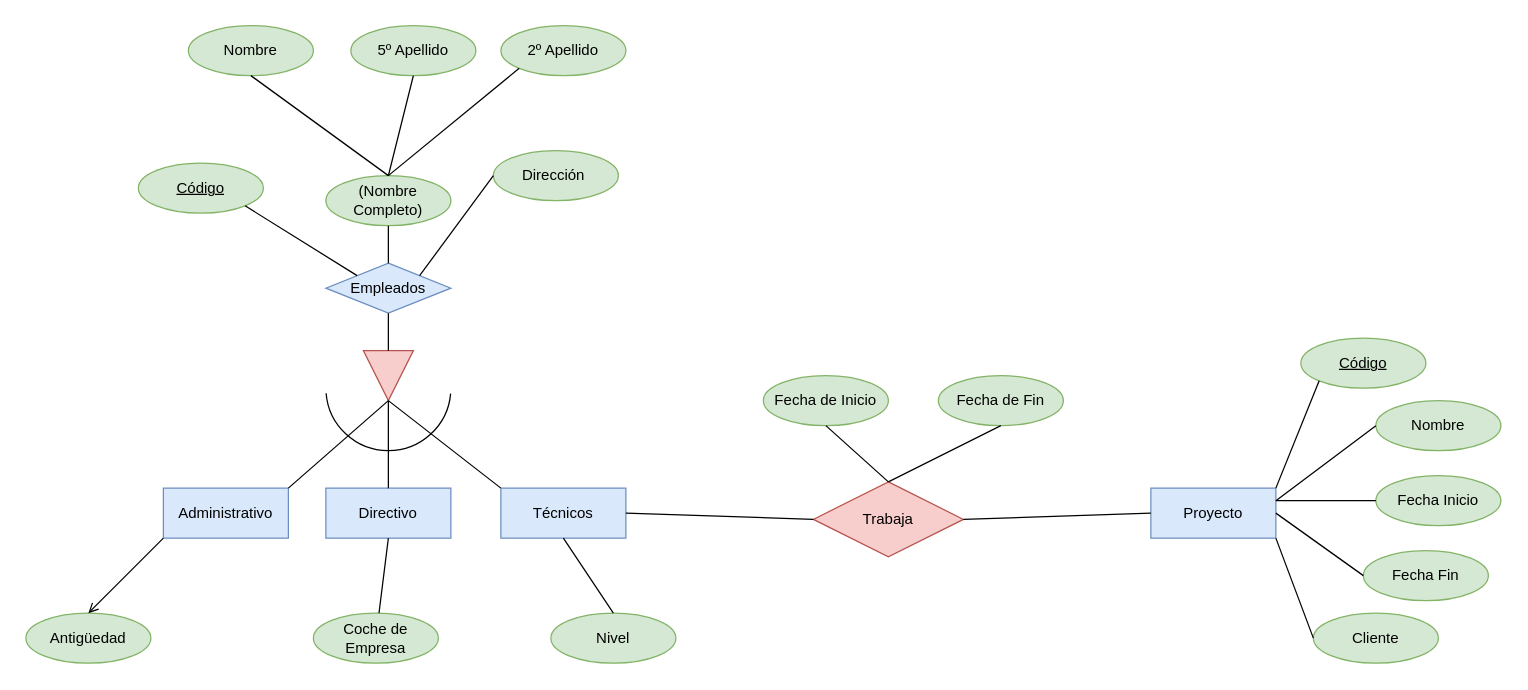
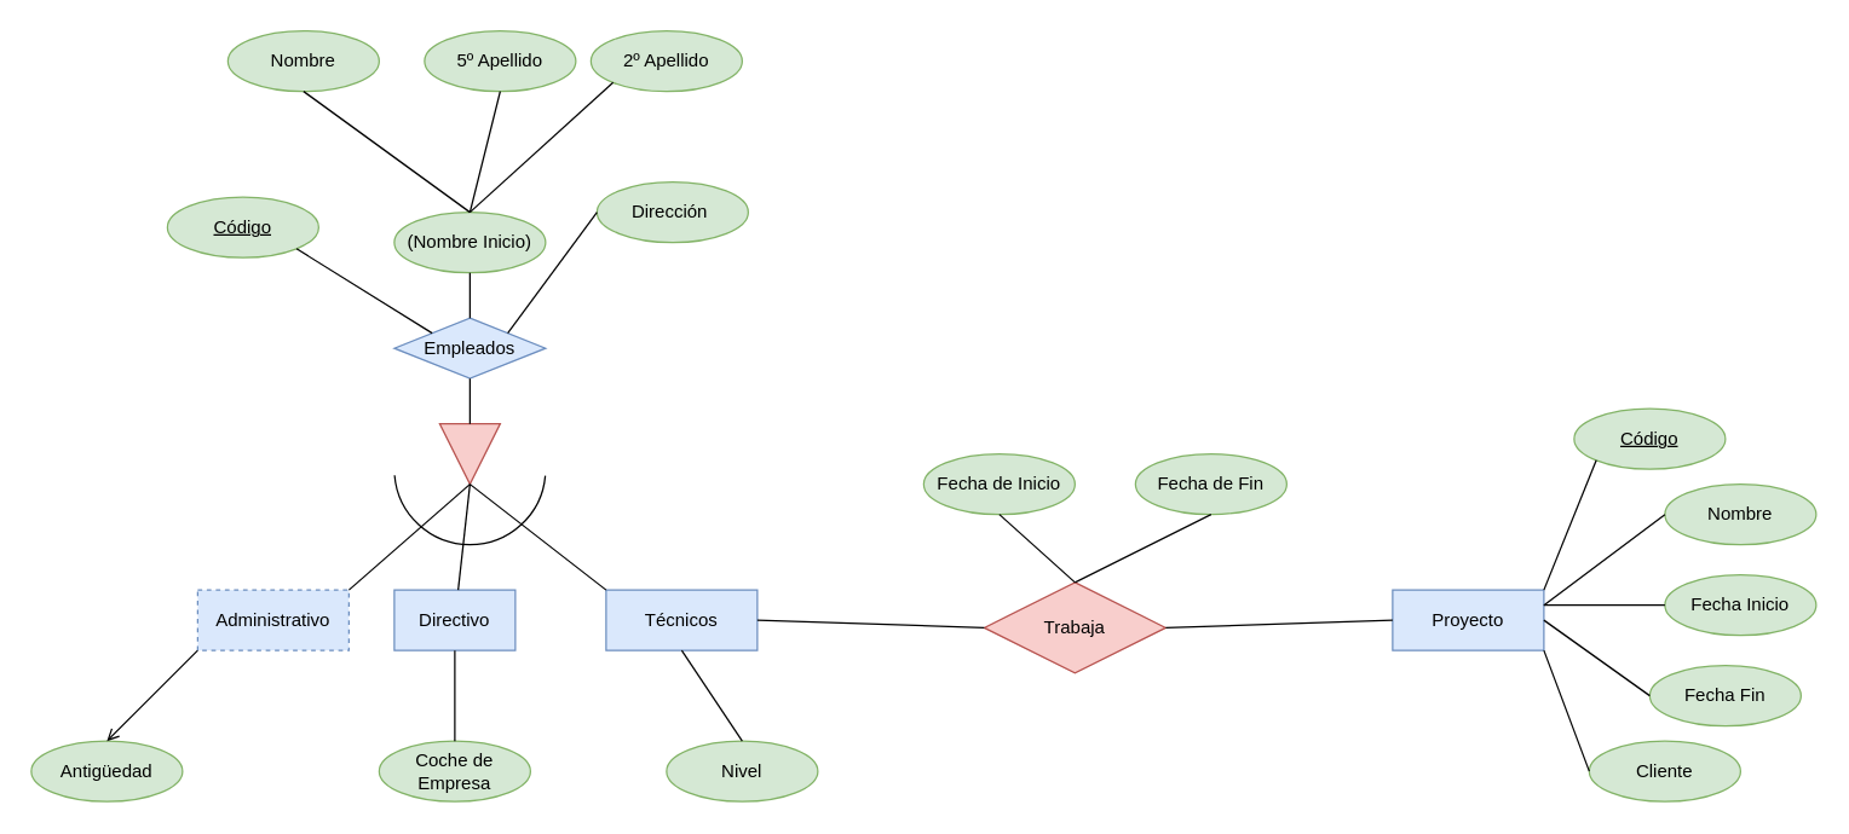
  <mxCell id="0" />
  <mxCell id="1" parent="0" />
  <mxCell id="2" value="Empleados" style="rhombus;arcSize=10;whiteSpace=wrap;html=1;align=center;fillColor=#dae8fc;strokeColor=#6c8ebf;" vertex="1" parent="1"><mxGeometry x="260" y="210" width="100" height="40" as="geometry" /></mxCell>
- <mxCell id="3" value="Administrativo" style="whiteSpace=wrap;html=1;align=center;fillColor=#dae8fc;strokeColor=#6c8ebf;" vertex="1" parent="1"><mxGeometry x="130" y="390" width="100" height="40" as="geometry" /></mxCell>
- <mxCell id="4" value="Directivo" style="whiteSpace=wrap;html=1;align=center;fillColor=#dae8fc;strokeColor=#6c8ebf;" vertex="1" parent="1"><mxGeometry x="260" y="390" width="100" height="40" as="geometry" /></mxCell>
+ <mxCell id="3" value="Administrativo" style="whiteSpace=wrap;html=1;align=center;fillColor=#dae8fc;strokeColor=#6c8ebf;dashed=1;" vertex="1" parent="1"><mxGeometry x="130" y="390" width="100" height="40" as="geometry" /></mxCell>
+ <mxCell id="4" value="Directivo" style="whiteSpace=wrap;html=1;align=center;fillColor=#dae8fc;strokeColor=#6c8ebf;" vertex="1" parent="1"><mxGeometry x="260" y="390" width="80" height="40" as="geometry" /></mxCell>
  <mxCell id="5" value="Técnicos" style="whiteSpace=wrap;html=1;align=center;fillColor=#dae8fc;strokeColor=#6c8ebf;" vertex="1" parent="1"><mxGeometry x="400" y="390" width="100" height="40" as="geometry" /></mxCell>
  <mxCell id="6" value="Proyecto" style="whiteSpace=wrap;html=1;align=center;fillColor=#dae8fc;strokeColor=#6c8ebf;" vertex="1" parent="1"><mxGeometry x="920" y="390" width="100" height="40" as="geometry" /></mxCell>
  <mxCell id="7" value="" style="verticalLabelPosition=bottom;verticalAlign=top;html=1;shape=mxgraph.basic.acute_triangle;dx=0.5;rotation=-180;fillColor=#f8cecc;strokeColor=#b85450;" vertex="1" parent="1"><mxGeometry x="290" y="280" width="40" height="40" as="geometry" /></mxCell>
  <mxCell id="8" value="" style="endArrow=none;html=1;rounded=0;exitX=0.5;exitY=1;exitDx=0;exitDy=0;entryX=0.5;entryY=1;entryDx=0;entryDy=0;entryPerimeter=0;" edge="1" parent="1" source="2" target="7"><mxGeometry relative="1" as="geometry"><mxPoint x="410" y="430" as="sourcePoint" /><mxPoint x="570" y="430" as="targetPoint" /></mxGeometry></mxCell>
  <mxCell id="9" value="" style="endArrow=none;html=1;rounded=0;entryX=0;entryY=0;entryDx=20;entryDy=0;entryPerimeter=0;" edge="1" parent="1" source="4" target="7"><mxGeometry relative="1" as="geometry"><mxPoint x="410" y="430" as="sourcePoint" /><mxPoint x="570" y="430" as="targetPoint" /></mxGeometry></mxCell>
  <mxCell id="10" value="" style="endArrow=none;html=1;rounded=0;exitX=0;exitY=0;exitDx=0;exitDy=0;entryX=0;entryY=0;entryDx=20;entryDy=0;entryPerimeter=0;" edge="1" parent="1" source="5" target="7"><mxGeometry relative="1" as="geometry"><mxPoint x="410" y="430" as="sourcePoint" /><mxPoint x="310" y="360" as="targetPoint" /></mxGeometry></mxCell>
  <mxCell id="11" value="" style="endArrow=none;html=1;rounded=0;exitX=1;exitY=0;exitDx=0;exitDy=0;" edge="1" parent="1" source="3"><mxGeometry relative="1" as="geometry"><mxPoint x="410" y="430" as="sourcePoint" /><mxPoint x="310" y="320" as="targetPoint" /></mxGeometry></mxCell>
  <mxCell id="12" value="Código" style="ellipse;whiteSpace=wrap;html=1;align=center;fontStyle=4;fillColor=#d5e8d4;strokeColor=#82b366;" vertex="1" parent="1"><mxGeometry x="110" y="130" width="100" height="40" as="geometry" /></mxCell>
- <mxCell id="13" value="(Nombre Completo)" style="ellipse;whiteSpace=wrap;html=1;align=center;fillColor=#d5e8d4;strokeColor=#82b366;" vertex="1" parent="1"><mxGeometry x="260" y="140" width="100" height="40" as="geometry" /></mxCell>
+ <mxCell id="13" value="(Nombre Inicio)" style="ellipse;whiteSpace=wrap;html=1;align=center;fillColor=#d5e8d4;strokeColor=#82b366;" vertex="1" parent="1"><mxGeometry x="260" y="140" width="100" height="40" as="geometry" /></mxCell>
  <mxCell id="14" value="Nombre" style="ellipse;whiteSpace=wrap;html=1;align=center;fillColor=#d5e8d4;strokeColor=#82b366;" vertex="1" parent="1"><mxGeometry x="150" y="20" width="100" height="40" as="geometry" /></mxCell>
  <mxCell id="15" value="5º Apellido" style="ellipse;whiteSpace=wrap;html=1;align=center;fillColor=#d5e8d4;strokeColor=#82b366;" vertex="1" parent="1"><mxGeometry x="280" y="20" width="100" height="40" as="geometry" /></mxCell>
- <mxCell id="16" value="2º Apellido" style="ellipse;whiteSpace=wrap;html=1;align=center;fillColor=#d5e8d4;strokeColor=#82b366;" vertex="1" parent="1"><mxGeometry x="400" y="20" width="100" height="40" as="geometry" /></mxCell>
+ <mxCell id="16" value="2º Apellido" style="ellipse;whiteSpace=wrap;html=1;align=center;fillColor=#d5e8d4;strokeColor=#82b366;" vertex="1" parent="1"><mxGeometry x="390" y="20" width="100" height="40" as="geometry" /></mxCell>
  <mxCell id="17" value="Dirección&amp;nbsp;" style="ellipse;whiteSpace=wrap;html=1;align=center;fillColor=#d5e8d4;strokeColor=#82b366;" vertex="1" parent="1"><mxGeometry x="394" y="120" width="100" height="40" as="geometry" /></mxCell>
  <mxCell id="18" value="" style="endArrow=none;html=1;rounded=0;exitX=0.5;exitY=0;exitDx=0;exitDy=0;entryX=0;entryY=1;entryDx=0;entryDy=0;" edge="1" parent="1" source="13" target="16"><mxGeometry relative="1" as="geometry"><mxPoint x="410" y="70" as="sourcePoint" /><mxPoint x="570" y="70" as="targetPoint" /></mxGeometry></mxCell>
  <mxCell id="19" value="" style="endArrow=none;html=1;rounded=0;entryX=0.5;entryY=1;entryDx=0;entryDy=0;exitX=0.5;exitY=0;exitDx=0;exitDy=0;" edge="1" parent="1" source="13" target="15"><mxGeometry relative="1" as="geometry"><mxPoint x="410" y="70" as="sourcePoint" /><mxPoint x="570" y="70" as="targetPoint" /></mxGeometry></mxCell>
  <mxCell id="20" value="" style="endArrow=none;html=1;rounded=0;entryX=0.5;entryY=0;entryDx=0;entryDy=0;exitX=0.5;exitY=1;exitDx=0;exitDy=0;" edge="1" parent="1" source="14" target="13"><mxGeometry relative="1" as="geometry"><mxPoint x="410" y="70" as="sourcePoint" /><mxPoint x="570" y="70" as="targetPoint" /></mxGeometry></mxCell>
  <mxCell id="21" value="" style="endArrow=none;html=1;rounded=0;entryX=0;entryY=0.5;entryDx=0;entryDy=0;exitX=1;exitY=0;exitDx=0;exitDy=0;" edge="1" parent="1" source="2" target="17"><mxGeometry relative="1" as="geometry"><mxPoint x="410" y="70" as="sourcePoint" /><mxPoint x="570" y="70" as="targetPoint" /></mxGeometry></mxCell>
  <mxCell id="22" value="" style="endArrow=none;html=1;rounded=0;entryX=0.5;entryY=1;entryDx=0;entryDy=0;exitX=0.5;exitY=0;exitDx=0;exitDy=0;" edge="1" parent="1" source="2" target="13"><mxGeometry relative="1" as="geometry"><mxPoint x="410" y="70" as="sourcePoint" /><mxPoint x="570" y="70" as="targetPoint" /></mxGeometry></mxCell>
  <mxCell id="23" value="" style="endArrow=none;html=1;rounded=0;entryX=0;entryY=0;entryDx=0;entryDy=0;exitX=1;exitY=1;exitDx=0;exitDy=0;" edge="1" parent="1" source="12" target="2"><mxGeometry relative="1" as="geometry"><mxPoint x="410" y="70" as="sourcePoint" /><mxPoint x="570" y="70" as="targetPoint" /></mxGeometry></mxCell>
  <mxCell id="24" value="Antigüedad" style="ellipse;whiteSpace=wrap;html=1;align=center;fillColor=#d5e8d4;strokeColor=#82b366;" vertex="1" parent="1"><mxGeometry x="20" y="490" width="100" height="40" as="geometry" /></mxCell>
  <mxCell id="25" value="" style="endArrow=open;html=1;rounded=0;exitX=0;exitY=1;exitDx=0;exitDy=0;entryX=0.5;entryY=0;entryDx=0;entryDy=0;" edge="1" parent="1" source="3" target="24"><mxGeometry relative="1" as="geometry"><mxPoint x="410" y="310" as="sourcePoint" /><mxPoint x="570" y="310" as="targetPoint" /></mxGeometry></mxCell>
  <mxCell id="26" value="Coche de Empresa" style="ellipse;whiteSpace=wrap;html=1;align=center;fillColor=#d5e8d4;strokeColor=#82b366;" vertex="1" parent="1"><mxGeometry x="250" y="490" width="100" height="40" as="geometry" /></mxCell>
  <mxCell id="27" value="Nivel" style="ellipse;whiteSpace=wrap;html=1;align=center;fillColor=#d5e8d4;strokeColor=#82b366;" vertex="1" parent="1"><mxGeometry x="440" y="490" width="100" height="40" as="geometry" /></mxCell>
  <mxCell id="28" value="" style="endArrow=none;html=1;rounded=0;exitX=0.5;exitY=1;exitDx=0;exitDy=0;entryX=0.5;entryY=0;entryDx=0;entryDy=0;" edge="1" parent="1" source="5" target="27"><mxGeometry relative="1" as="geometry"><mxPoint x="410" y="310" as="sourcePoint" /><mxPoint x="570" y="310" as="targetPoint" /></mxGeometry></mxCell>
  <mxCell id="29" value="" style="endArrow=none;html=1;rounded=0;entryX=0.5;entryY=1;entryDx=0;entryDy=0;" edge="1" parent="1" source="26" target="4"><mxGeometry relative="1" as="geometry"><mxPoint x="410" y="310" as="sourcePoint" /><mxPoint x="570" y="310" as="targetPoint" /></mxGeometry></mxCell>
  <mxCell id="30" value="Trabaja" style="shape=rhombus;perimeter=rhombusPerimeter;whiteSpace=wrap;html=1;align=center;fillColor=#f8cecc;strokeColor=#b85450;" vertex="1" parent="1"><mxGeometry x="650" y="385" width="120" height="60" as="geometry" /></mxCell>
  <mxCell id="31" value="" style="endArrow=none;html=1;rounded=0;entryX=0;entryY=0.5;entryDx=0;entryDy=0;exitX=1;exitY=0.5;exitDx=0;exitDy=0;" edge="1" parent="1" source="5" target="30"><mxGeometry relative="1" as="geometry"><mxPoint x="410" y="310" as="sourcePoint" /><mxPoint x="570" y="310" as="targetPoint" /></mxGeometry></mxCell>
  <mxCell id="32" value="" style="endArrow=none;html=1;rounded=0;entryX=0;entryY=0.5;entryDx=0;entryDy=0;exitX=1;exitY=0.5;exitDx=0;exitDy=0;" edge="1" parent="1" source="30" target="6"><mxGeometry relative="1" as="geometry"><mxPoint x="410" y="310" as="sourcePoint" /><mxPoint x="570" y="310" as="targetPoint" /></mxGeometry></mxCell>
  <mxCell id="33" value="Fecha de Inicio" style="ellipse;whiteSpace=wrap;html=1;align=center;fillColor=#d5e8d4;strokeColor=#82b366;" vertex="1" parent="1"><mxGeometry x="610" y="300" width="100" height="40" as="geometry" /></mxCell>
  <mxCell id="34" value="Fecha de Fin" style="ellipse;whiteSpace=wrap;html=1;align=center;fillColor=#d5e8d4;strokeColor=#82b366;" vertex="1" parent="1"><mxGeometry x="750" y="300" width="100" height="40" as="geometry" /></mxCell>
  <mxCell id="35" value="" style="endArrow=none;html=1;rounded=0;entryX=0.5;entryY=0;entryDx=0;entryDy=0;exitX=0.5;exitY=1;exitDx=0;exitDy=0;" edge="1" parent="1" source="33" target="30"><mxGeometry relative="1" as="geometry"><mxPoint x="410" y="310" as="sourcePoint" /><mxPoint x="570" y="310" as="targetPoint" /></mxGeometry></mxCell>
  <mxCell id="36" value="" style="endArrow=none;html=1;rounded=0;entryX=0.5;entryY=0;entryDx=0;entryDy=0;exitX=0.5;exitY=1;exitDx=0;exitDy=0;" edge="1" parent="1" source="34" target="30"><mxGeometry relative="1" as="geometry"><mxPoint x="410" y="310" as="sourcePoint" /><mxPoint x="570" y="310" as="targetPoint" /></mxGeometry></mxCell>
  <mxCell id="37" value="" style="verticalLabelPosition=bottom;verticalAlign=top;html=1;shape=mxgraph.basic.arc;startAngle=0.264;endAngle=0.737;" vertex="1" parent="1"><mxGeometry x="260" y="260" width="100" height="100" as="geometry" /></mxCell>
  <mxCell id="38" value="Código" style="ellipse;whiteSpace=wrap;html=1;align=center;fontStyle=4;fillColor=#d5e8d4;strokeColor=#82b366;" vertex="1" parent="1"><mxGeometry x="1040" y="270" width="100" height="40" as="geometry" /></mxCell>
  <mxCell id="39" value="Nombre" style="ellipse;whiteSpace=wrap;html=1;align=center;fillColor=#d5e8d4;strokeColor=#82b366;" vertex="1" parent="1"><mxGeometry x="1100" y="320" width="100" height="40" as="geometry" /></mxCell>
  <mxCell id="40" value="Fecha Inicio" style="ellipse;whiteSpace=wrap;html=1;align=center;fillColor=#d5e8d4;strokeColor=#82b366;" vertex="1" parent="1"><mxGeometry x="1100" y="380" width="100" height="40" as="geometry" /></mxCell>
  <mxCell id="41" value="Fecha Fin" style="ellipse;whiteSpace=wrap;html=1;align=center;fillColor=#d5e8d4;strokeColor=#82b366;" vertex="1" parent="1"><mxGeometry x="1090" y="440" width="100" height="40" as="geometry" /></mxCell>
  <mxCell id="42" value="Cliente" style="ellipse;whiteSpace=wrap;html=1;align=center;fillColor=#d5e8d4;strokeColor=#82b366;" vertex="1" parent="1"><mxGeometry x="1050" y="490" width="100" height="40" as="geometry" /></mxCell>
  <mxCell id="43" value="" style="endArrow=none;html=1;rounded=0;entryX=0;entryY=1;entryDx=0;entryDy=0;exitX=1;exitY=0;exitDx=0;exitDy=0;" edge="1" parent="1" source="6" target="38"><mxGeometry relative="1" as="geometry"><mxPoint x="1020" y="380" as="sourcePoint" /><mxPoint x="1060" y="310" as="targetPoint" /></mxGeometry></mxCell>
  <mxCell id="44" value="" style="endArrow=none;html=1;rounded=0;exitX=1;exitY=0.25;exitDx=0;exitDy=0;entryX=0;entryY=0.5;entryDx=0;entryDy=0;" edge="1" parent="1" source="6" target="39"><mxGeometry relative="1" as="geometry"><mxPoint x="900" y="310" as="sourcePoint" /><mxPoint x="1060" y="310" as="targetPoint" /></mxGeometry></mxCell>
  <mxCell id="45" value="" style="endArrow=none;html=1;rounded=0;entryX=0;entryY=0.5;entryDx=0;entryDy=0;" edge="1" parent="1" target="40"><mxGeometry relative="1" as="geometry"><mxPoint x="1020" y="400" as="sourcePoint" /><mxPoint x="1060" y="310" as="targetPoint" /></mxGeometry></mxCell>
  <mxCell id="46" value="" style="endArrow=none;html=1;rounded=0;entryX=0;entryY=0.5;entryDx=0;entryDy=0;exitX=1;exitY=0.5;exitDx=0;exitDy=0;" edge="1" parent="1" source="6" target="41"><mxGeometry relative="1" as="geometry"><mxPoint x="900" y="310" as="sourcePoint" /><mxPoint x="1060" y="310" as="targetPoint" /></mxGeometry></mxCell>
  <mxCell id="47" value="" style="endArrow=none;html=1;rounded=0;entryX=0;entryY=0.5;entryDx=0;entryDy=0;exitX=1;exitY=1;exitDx=0;exitDy=0;" edge="1" parent="1" source="6" target="42"><mxGeometry relative="1" as="geometry"><mxPoint x="900" y="310" as="sourcePoint" /><mxPoint x="1060" y="310" as="targetPoint" /></mxGeometry></mxCell>
